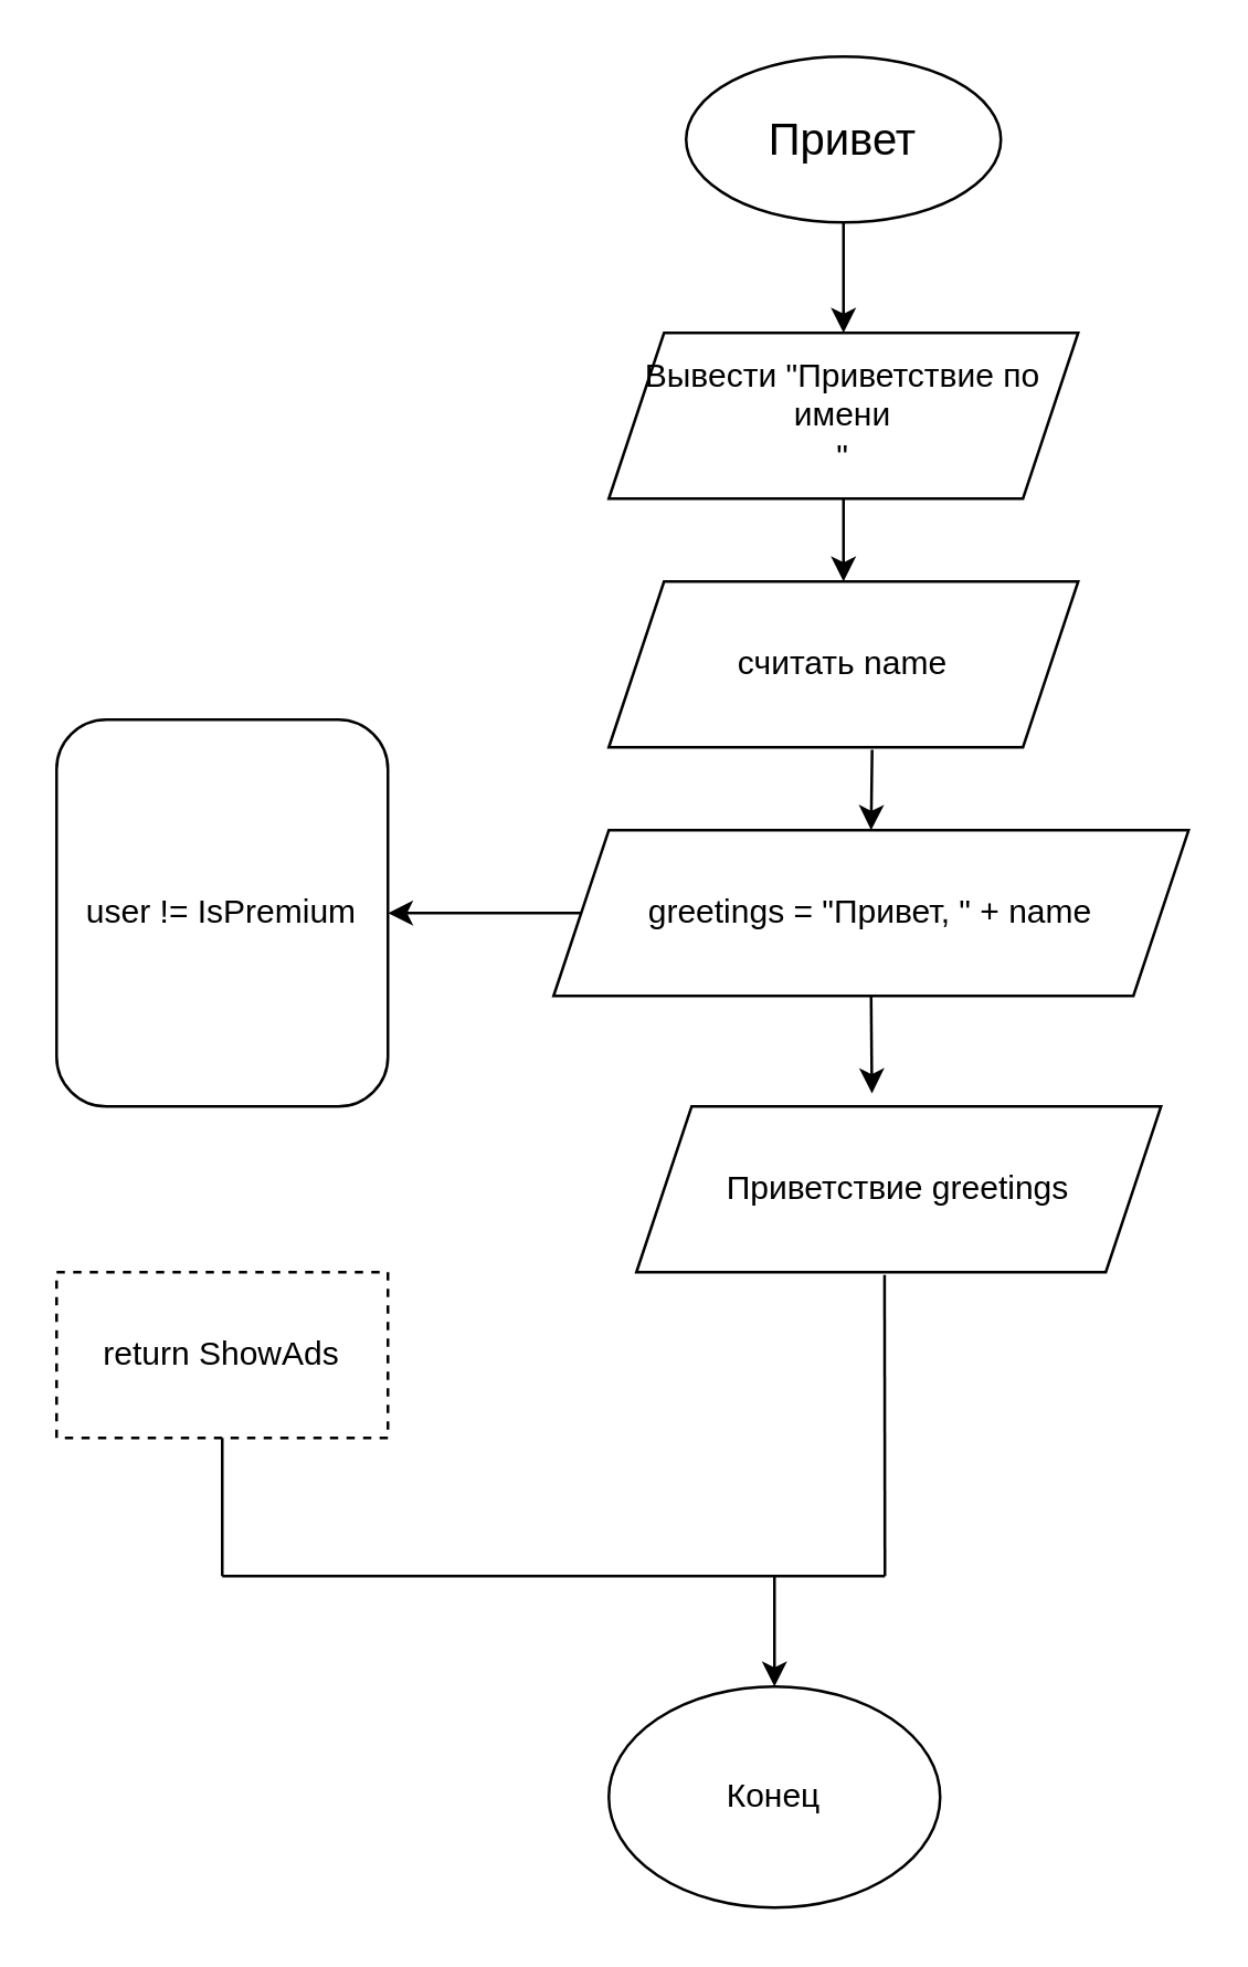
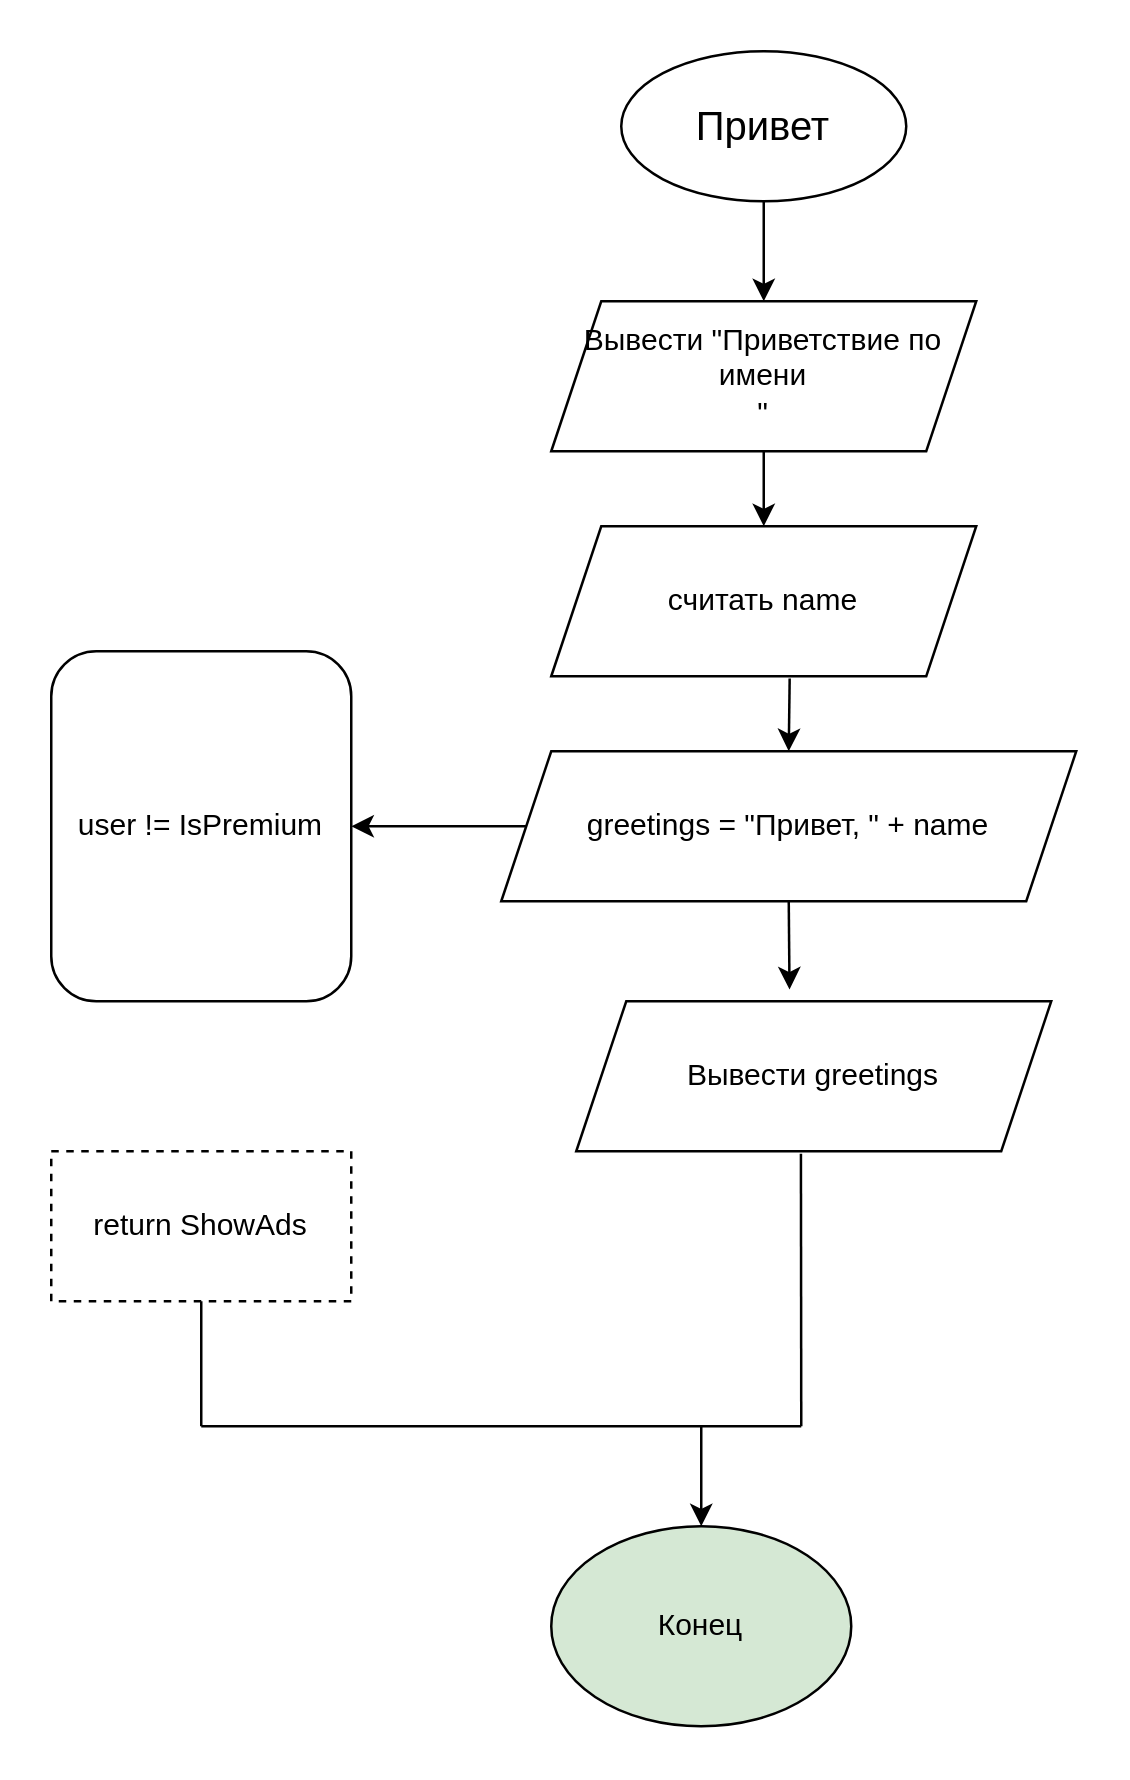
  <mxCell id="0" />
  <mxCell id="1" parent="0" />
  <mxCell id="2" value="Привет" style="ellipse;whiteSpace=wrap;html=1;fontSize=16;" parent="1" vertex="1"><mxGeometry x="248" y="20" width="114" height="60" as="geometry" /></mxCell>
  <mxCell id="3" value="Вывести &quot;Приветствие по имени&lt;br&gt;&quot;" style="shape=parallelogram;perimeter=parallelogramPerimeter;whiteSpace=wrap;html=1;fixedSize=1;fontSize=12;" parent="1" vertex="1"><mxGeometry x="220" y="120" width="170" height="60" as="geometry" /></mxCell>
  <mxCell id="4" value="считать name" style="shape=parallelogram;perimeter=parallelogramPerimeter;whiteSpace=wrap;html=1;fixedSize=1;fontSize=12;" parent="1" vertex="1"><mxGeometry x="220" y="210" width="170" height="60" as="geometry" /></mxCell>
  <mxCell id="5" value="greetings&amp;nbsp;= &quot;Привет, &quot; + name" style="shape=parallelogram;perimeter=parallelogramPerimeter;whiteSpace=wrap;html=1;fixedSize=1;fontSize=12;" parent="1" vertex="1"><mxGeometry x="200" y="300" width="230" height="60" as="geometry" /></mxCell>
- <mxCell id="6" value="Приветствие greetings" style="shape=parallelogram;perimeter=parallelogramPerimeter;whiteSpace=wrap;html=1;fixedSize=1;fontSize=12;" parent="1" vertex="1"><mxGeometry x="230" y="400" width="190" height="60" as="geometry" /></mxCell>
- <mxCell id="7" value="Конец" style="ellipse;whiteSpace=wrap;html=1;fontSize=12;" parent="1" vertex="1"><mxGeometry x="220" y="610" width="120" height="80" as="geometry" /></mxCell>
+ <mxCell id="6" value="Вывести greetings" style="shape=parallelogram;perimeter=parallelogramPerimeter;whiteSpace=wrap;html=1;fixedSize=1;fontSize=12;" parent="1" vertex="1"><mxGeometry x="230" y="400" width="190" height="60" as="geometry" /></mxCell>
+ <mxCell id="7" value="Конец" style="ellipse;whiteSpace=wrap;html=1;fontSize=12;fillColor=#d5e8d4;" parent="1" vertex="1"><mxGeometry x="220" y="610" width="120" height="80" as="geometry" /></mxCell>
  <mxCell id="8" value="user != IsPremium" style="whiteSpace=wrap;html=1;fontSize=12;rounded=1;" parent="1" vertex="1"><mxGeometry x="20" y="260" width="120" height="140" as="geometry" /></mxCell>
  <mxCell id="9" value="return ShowAds" style="rounded=0;whiteSpace=wrap;html=1;fontSize=12;dashed=1;" parent="1" vertex="1"><mxGeometry x="20" y="460" width="120" height="60" as="geometry" /></mxCell>
  <mxCell id="10" value="" style="endArrow=classic;html=1;rounded=0;fontSize=12;exitX=0.5;exitY=1;exitDx=0;exitDy=0;" parent="1" source="2" target="3" edge="1"><mxGeometry width="50" height="50" relative="1" as="geometry"><mxPoint x="350" y="490" as="sourcePoint" /><mxPoint x="400" y="440" as="targetPoint" /></mxGeometry></mxCell>
  <mxCell id="11" value="" style="endArrow=classic;html=1;rounded=0;fontSize=12;exitX=0.5;exitY=1;exitDx=0;exitDy=0;entryX=0.5;entryY=0;entryDx=0;entryDy=0;" parent="1" source="3" target="4" edge="1"><mxGeometry width="50" height="50" relative="1" as="geometry"><mxPoint x="327" y="90" as="sourcePoint" /><mxPoint x="320.143" y="130" as="targetPoint" /></mxGeometry></mxCell>
  <mxCell id="12" value="" style="endArrow=classic;html=1;rounded=0;fontSize=12;exitX=0.561;exitY=1.015;exitDx=0;exitDy=0;entryX=0.5;entryY=0;entryDx=0;entryDy=0;exitPerimeter=0;" parent="1" source="4" target="5" edge="1"><mxGeometry width="50" height="50" relative="1" as="geometry"><mxPoint x="347" y="110" as="sourcePoint" /><mxPoint x="340.143" y="150" as="targetPoint" /></mxGeometry></mxCell>
  <mxCell id="13" value="" style="endArrow=classic;html=1;rounded=0;fontSize=12;exitX=0.5;exitY=1;exitDx=0;exitDy=0;entryX=0.449;entryY=-0.078;entryDx=0;entryDy=0;entryPerimeter=0;" parent="1" source="5" target="6" edge="1"><mxGeometry width="50" height="50" relative="1" as="geometry"><mxPoint x="357" y="120" as="sourcePoint" /><mxPoint x="350.143" y="160" as="targetPoint" /></mxGeometry></mxCell>
  <mxCell id="14" value="" style="endArrow=classic;html=1;rounded=0;fontSize=12;exitX=0;exitY=0.5;exitDx=0;exitDy=0;entryX=1;entryY=0.5;entryDx=0;entryDy=0;" parent="1" source="5" target="8" edge="1"><mxGeometry width="50" height="50" relative="1" as="geometry"><mxPoint x="350" y="370" as="sourcePoint" /><mxPoint x="150" y="330" as="targetPoint" /></mxGeometry></mxCell>
  <mxCell id="15" value="" style="endArrow=none;html=1;rounded=0;fontSize=12;" parent="1" edge="1"><mxGeometry width="50" height="50" relative="1" as="geometry"><mxPoint x="80" y="570" as="sourcePoint" /><mxPoint x="320" y="570" as="targetPoint" /></mxGeometry></mxCell>
  <mxCell id="16" value="" style="endArrow=none;html=1;rounded=0;fontSize=12;exitX=0.5;exitY=1;exitDx=0;exitDy=0;" parent="1" source="9" edge="1"><mxGeometry width="50" height="50" relative="1" as="geometry"><mxPoint x="350" y="600" as="sourcePoint" /><mxPoint x="80" y="570" as="targetPoint" /></mxGeometry></mxCell>
  <mxCell id="17" value="" style="endArrow=none;html=1;rounded=0;fontSize=12;entryX=0.473;entryY=1.016;entryDx=0;entryDy=0;entryPerimeter=0;" parent="1" target="6" edge="1"><mxGeometry width="50" height="50" relative="1" as="geometry"><mxPoint x="320" y="570" as="sourcePoint" /><mxPoint x="400" y="550" as="targetPoint" /></mxGeometry></mxCell>
  <mxCell id="18" value="" style="endArrow=classic;html=1;rounded=0;fontSize=12;" parent="1" edge="1"><mxGeometry width="50" height="50" relative="1" as="geometry"><mxPoint x="280" y="570" as="sourcePoint" /><mxPoint x="280" y="610" as="targetPoint" /></mxGeometry></mxCell>
